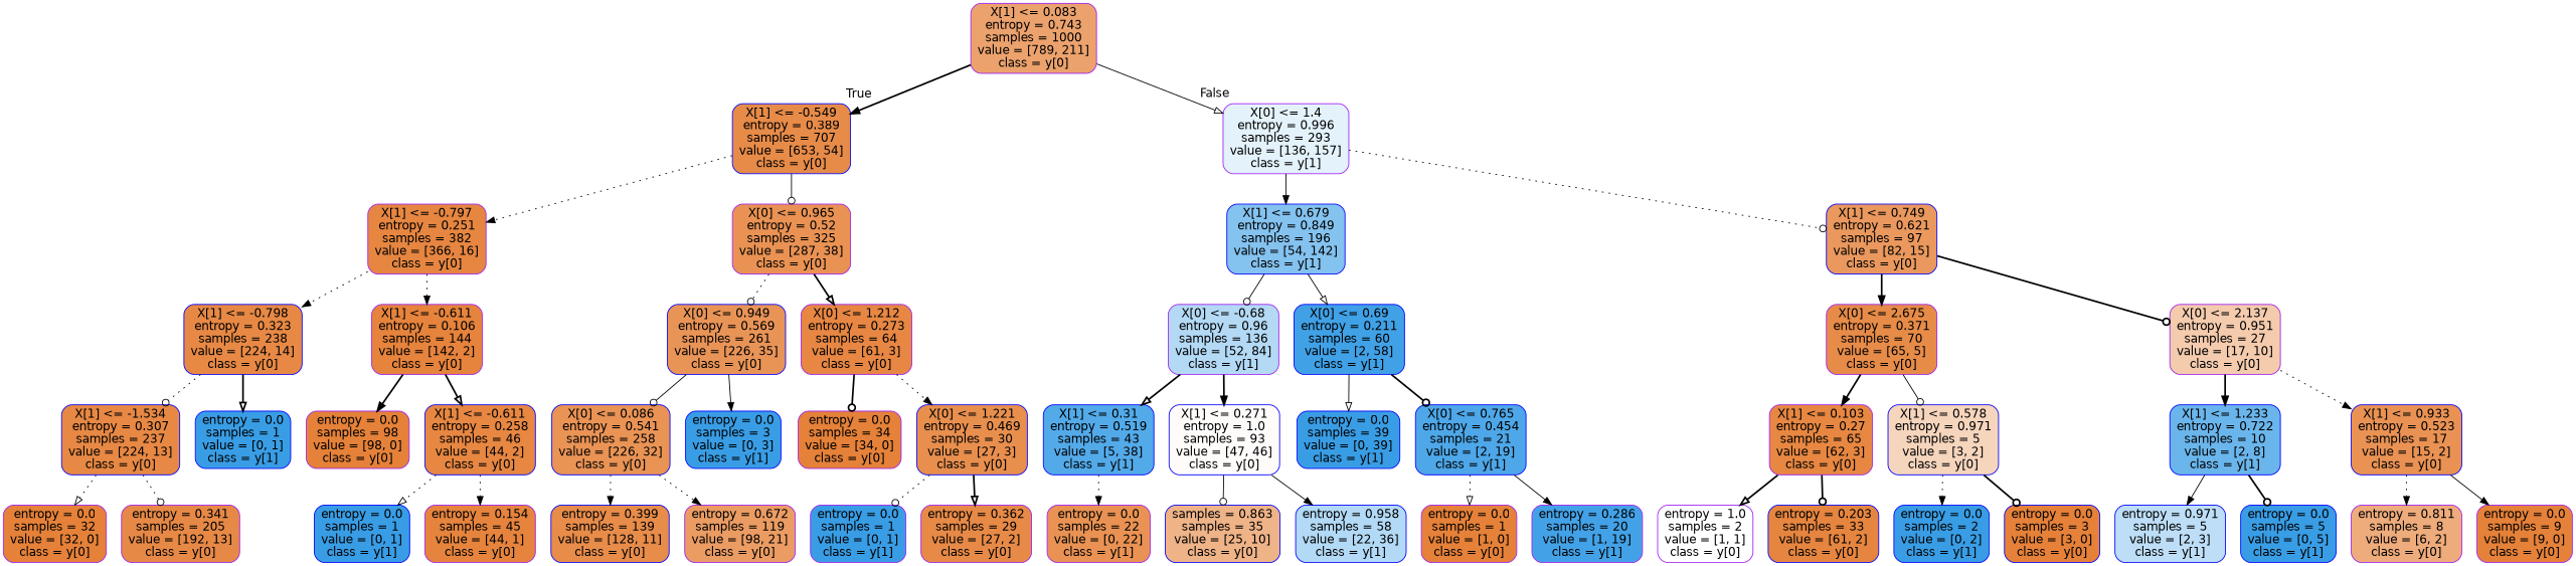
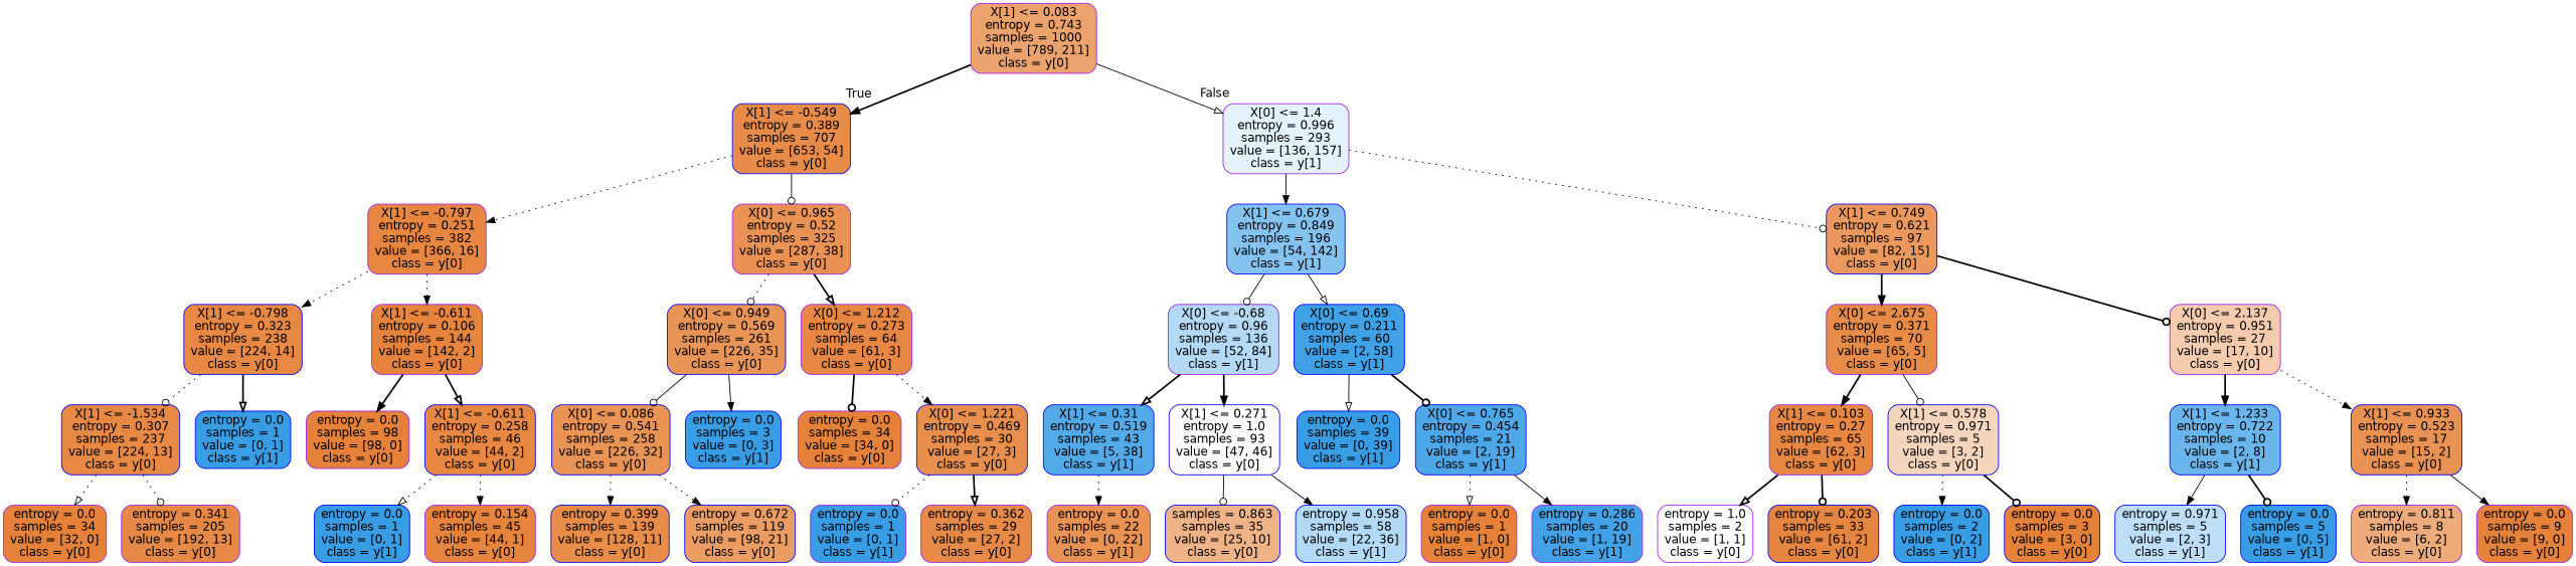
  digraph {
    node [color=blue fillcolor="#399de5ff" fontname=helvetica shape=box style="filled, rounded"]
    edge [arrowhead=normal fontname=helvetica style=dotted]
    n1 [color=purple fillcolor="#e58139bb" label="X[1] <= 0.083\nentropy = 0.743\nsamples = 1000\nvalue = [789, 211]\nclass = y[0]"]
    n2 [fillcolor="#e58139ea" label="X[1] <= -0.549\nentropy = 0.389\nsamples = 707\nvalue = [653, 54]\nclass = y[0]"]
    n3 [color=purple fillcolor="#399de522" label="X[0] <= 1.4\nentropy = 0.996\nsamples = 293\nvalue = [136, 157]\nclass = y[1]"]
    n4 [color=purple fillcolor="#e58139f4" label="X[1] <= -0.797\nentropy = 0.251\nsamples = 382\nvalue = [366, 16]\nclass = y[0]"]
    n5 [color=purple fillcolor="#e58139dd" label="X[0] <= 0.965\nentropy = 0.52\nsamples = 325\nvalue = [287, 38]\nclass = y[0]"]
    n6 [fillcolor="#399de59e" label="X[1] <= 0.679\nentropy = 0.849\nsamples = 196\nvalue = [54, 142]\nclass = y[1]"]
    n7 [fillcolor="#e58139d0" label="X[1] <= 0.749\nentropy = 0.621\nsamples = 97\nvalue = [82, 15]\nclass = y[0]"]
    n8 [fillcolor="#e58139ef" label="X[1] <= -0.798\nentropy = 0.323\nsamples = 238\nvalue = [224, 14]\nclass = y[0]"]
    n9 [color=purple fillcolor="#e58139fb" label="X[1] <= -0.611\nentropy = 0.106\nsamples = 144\nvalue = [142, 2]\nclass = y[0]"]
    n10 [fillcolor="#e58139d8" label="X[0] <= 0.949\nentropy = 0.569\nsamples = 261\nvalue = [226, 35]\nclass = y[0]"]
    n11 [color=purple fillcolor="#e58139f2" label="X[0] <= 1.212\nentropy = 0.273\nsamples = 64\nvalue = [61, 3]\nclass = y[0]"]
    n12 [fillcolor="#e58139f0" label="X[1] <= -1.534\nentropy = 0.307\nsamples = 237\nvalue = [224, 13]\nclass = y[0]"]
    n13 [label="entropy = 0.0\nsamples = 1\nvalue = [0, 1]\nclass = y[1]"]
    n14 [color=purple fillcolor="#e58139ff" label="entropy = 0.0\nsamples = 98\nvalue = [98, 0]\nclass = y[0]"]
    n15 [fillcolor="#e58139f3" label="X[1] <= -0.611\nentropy = 0.258\nsamples = 46\nvalue = [44, 2]\nclass = y[0]"]
-   n16 [color=purple fillcolor="#e58139ff" label="entropy = 0.0\nsamples = 32\nvalue = [32, 0]\nclass = y[0]"]
+   n16 [color=purple fillcolor="#e58139ff" label="entropy = 0.0\nsamples = 34\nvalue = [32, 0]\nclass = y[0]"]
    n17 [color=purple fillcolor="#e58139ee" label="entropy = 0.341\nsamples = 205\nvalue = [192, 13]\nclass = y[0]"]
    n18 [label="entropy = 0.0\nsamples = 1\nvalue = [0, 1]\nclass = y[1]"]
    n19 [color=purple fillcolor="#e58139f9" label="entropy = 0.154\nsamples = 45\nvalue = [44, 1]\nclass = y[0]"]
    n20 [fillcolor="#e58139db" label="X[0] <= 0.086\nentropy = 0.541\nsamples = 258\nvalue = [226, 32]\nclass = y[0]"]
    n21 [label="entropy = 0.0\nsamples = 3\nvalue = [0, 3]\nclass = y[1]"]
    n22 [color=purple fillcolor="#e58139ff" label="entropy = 0.0\nsamples = 34\nvalue = [34, 0]\nclass = y[0]"]
    n23 [fillcolor="#e58139e3" label="X[0] <= 1.221\nentropy = 0.469\nsamples = 30\nvalue = [27, 3]\nclass = y[0]"]
    n24 [fillcolor="#e58139e9" label="entropy = 0.399\nsamples = 139\nvalue = [128, 11]\nclass = y[0]"]
-   n25 [color=purple fillcolor="#e58139c8" label="entropy = 0.672\nsamples = 119\nvalue = [98, 21]\nclass = y[0]"]
+   n25 [fillcolor="#e58139c8" label="entropy = 0.672\nsamples = 119\nvalue = [98, 21]\nclass = y[0]"]
    n26 [color=purple label="entropy = 0.0\nsamples = 1\nvalue = [0, 1]\nclass = y[1]"]
    n27 [color=purple fillcolor="#e58139ec" label="entropy = 0.362\nsamples = 29\nvalue = [27, 2]\nclass = y[0]"]
    n28 [color=purple fillcolor="#399de561" label="X[0] <= -0.68\nentropy = 0.96\nsamples = 136\nvalue = [52, 84]\nclass = y[1]"]
    n29 [fillcolor="#399de5f6" label="X[0] <= 0.69\nentropy = 0.211\nsamples = 60\nvalue = [2, 58]\nclass = y[1]"]
    n30 [color=purple fillcolor="#e58139eb" label="X[0] <= 2.675\nentropy = 0.371\nsamples = 70\nvalue = [65, 5]\nclass = y[0]"]
    n31 [color=purple fillcolor="#e5813969" label="X[0] <= 2.137\nentropy = 0.951\nsamples = 27\nvalue = [17, 10]\nclass = y[0]"]
    n32 [fillcolor="#399de5dd" label="X[1] <= 0.31\nentropy = 0.519\nsamples = 43\nvalue = [5, 38]\nclass = y[1]"]
    n33 [fillcolor="#e5813905" label="X[1] <= 0.271\nentropy = 1.0\nsamples = 93\nvalue = [47, 46]\nclass = y[0]"]
    n34 [label="entropy = 0.0\nsamples = 39\nvalue = [0, 39]\nclass = y[1]"]
    n35 [fillcolor="#399de5e4" label="X[0] <= 0.765\nentropy = 0.454\nsamples = 21\nvalue = [2, 19]\nclass = y[1]"]
    n36 [color=purple fillcolor="#e58139dd" label="entropy = 0.0\nsamples = 22\nvalue = [0, 22]\nclass = y[1]"]
    n37 [fillcolor="#e5813999" label="samples = 0.863\nsamples = 35\nvalue = [25, 10]\nclass = y[0]"]
    n38 [fillcolor="#399de563" label="entropy = 0.958\nsamples = 58\nvalue = [22, 36]\nclass = y[1]"]
    n39 [color=purple fillcolor="#e58139ff" label="entropy = 0.0\nsamples = 1\nvalue = [1, 0]\nclass = y[0]"]
    n40 [color=purple fillcolor="#399de5f2" label="entropy = 0.286\nsamples = 20\nvalue = [1, 19]\nclass = y[1]"]
    n41 [color=purple fillcolor="#e58139f3" label="X[1] <= 0.103\nentropy = 0.27\nsamples = 65\nvalue = [62, 3]\nclass = y[0]"]
    n42 [fillcolor="#e5813955" label="X[1] <= 0.578\nentropy = 0.971\nsamples = 5\nvalue = [3, 2]\nclass = y[0]"]
    n43 [fillcolor="#399de5bf" label="X[1] <= 1.233\nentropy = 0.722\nsamples = 10\nvalue = [2, 8]\nclass = y[1]"]
    n44 [fillcolor="#e58139dd" label="X[1] <= 0.933\nentropy = 0.523\nsamples = 17\nvalue = [15, 2]\nclass = y[0]"]
    n45 [color=purple fillcolor="#e5813900" label="entropy = 1.0\nsamples = 2\nvalue = [1, 1]\nclass = y[0]"]
    n46 [fillcolor="#e58139f7" label="entropy = 0.203\nsamples = 33\nvalue = [61, 2]\nclass = y[0]"]
    n47 [label="entropy = 0.0\nsamples = 2\nvalue = [0, 2]\nclass = y[1]"]
    n48 [fillcolor="#e58139ff" label="entropy = 0.0\nsamples = 3\nvalue = [3, 0]\nclass = y[0]"]
    n49 [fillcolor="#399de555" label="entropy = 0.971\nsamples = 5\nvalue = [2, 3]\nclass = y[1]"]
    n50 [label="entropy = 0.0\nsamples = 5\nvalue = [0, 5]\nclass = y[1]"]
    n51 [color=purple fillcolor="#e58139aa" label="entropy = 0.811\nsamples = 8\nvalue = [6, 2]\nclass = y[0]"]
    n52 [color=purple fillcolor="#e58139ff" label="entropy = 0.0\nsamples = 9\nvalue = [9, 0]\nclass = y[0]"]
    n1 -> n2 [headlabel=True labelangle=45 labeldistance=2.5 style=bold]
    n1 -> n3 [arrowhead=onormal headlabel=False labelangle=-45 labeldistance=2.5 style=solid]
    n2 -> n4
    n2 -> n5 [arrowhead=odot style=solid]
    n3 -> n6 [style=solid]
    n3 -> n7 [arrowhead=odot]
    n4 -> n8
    n4 -> n9
    n5 -> n10 [arrowhead=odot]
    n5 -> n11 [arrowhead=onormal style=bold]
    n6 -> n28 [arrowhead=odot style=solid]
    n6 -> n29 [arrowhead=onormal style=solid]
    n7 -> n30 [style=bold]
    n7 -> n31 [arrowhead=odot style=bold]
    n8 -> n12 [arrowhead=odot]
    n8 -> n13 [arrowhead=onormal style=bold]
    n9 -> n14 [style=bold]
    n9 -> n15 [arrowhead=onormal style=bold]
    n10 -> n20 [arrowhead=odot style=solid]
    n10 -> n21 [style=solid]
    n11 -> n22 [arrowhead=odot style=bold]
    n11 -> n23
    n12 -> n16 [arrowhead=onormal]
    n12 -> n17 [arrowhead=odot]
    n15 -> n18 [arrowhead=onormal]
    n15 -> n19
    n20 -> n24
    n20 -> n25
    n23 -> n26 [arrowhead=odot]
    n23 -> n27 [arrowhead=onormal style=bold]
    n28 -> n32 [arrowhead=onormal style=bold]
    n28 -> n33 [style=bold]
    n29 -> n34 [arrowhead=onormal style=solid]
    n29 -> n35 [arrowhead=odot style=bold]
    n30 -> n41 [style=bold]
    n30 -> n42 [arrowhead=odot style=solid]
    n31 -> n43 [style=bold]
    n31 -> n44
    n32 -> n36
    n33 -> n37 [arrowhead=odot style=solid]
    n33 -> n38 [style=solid]
    n35 -> n39 [arrowhead=onormal]
    n35 -> n40 [style=solid]
    n41 -> n45 [arrowhead=onormal style=bold]
    n41 -> n46 [arrowhead=odot style=bold]
    n42 -> n47
    n42 -> n48 [arrowhead=odot style=bold]
    n43 -> n49 [style=solid]
    n43 -> n50 [arrowhead=odot style=bold]
    n44 -> n51
    n44 -> n52 [style=solid]
  }
